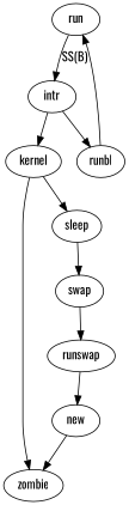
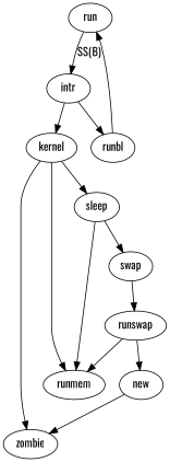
  digraph {
    fontname=Oswald
    node [fontname=Oswald]
    edge [fontname=Oswald]
    run
    intr
    kernel
    runbl
    zombie
    sleep
+   runmem
    swap
    runswap
    new
    run -> intr [label="SS(B)"]
    intr -> kernel
    intr -> runbl
    kernel -> zombie
    kernel -> sleep
+   kernel -> runmem
    runbl -> run
+   sleep -> runmem
    sleep -> swap
    swap -> runswap
+   runswap -> runmem
    runswap -> new
    new -> zombie
  }
